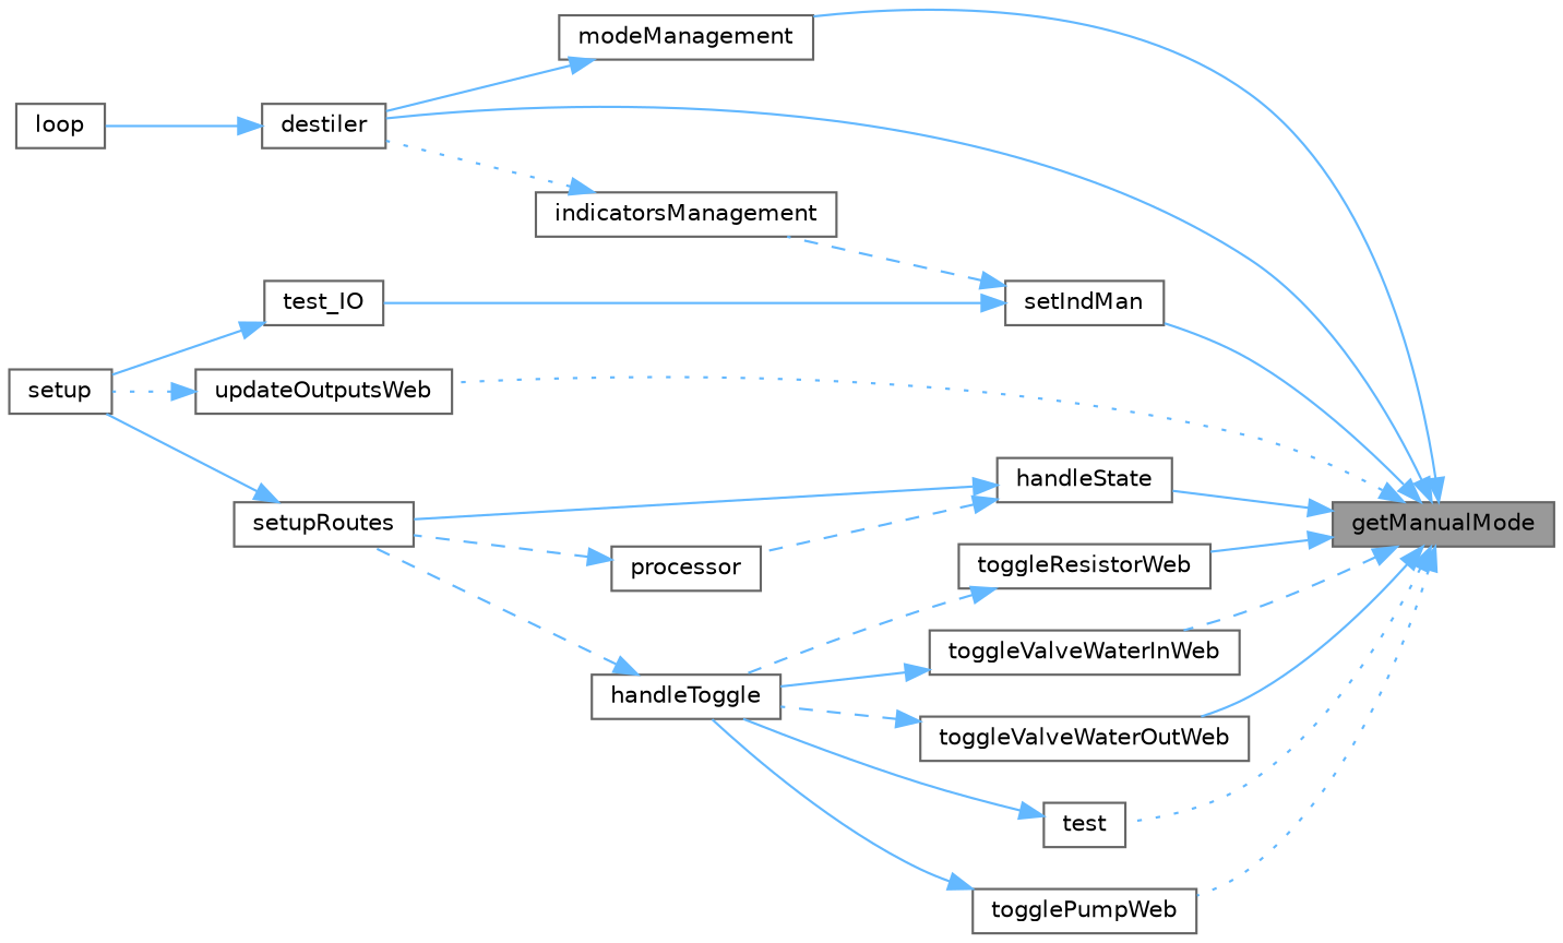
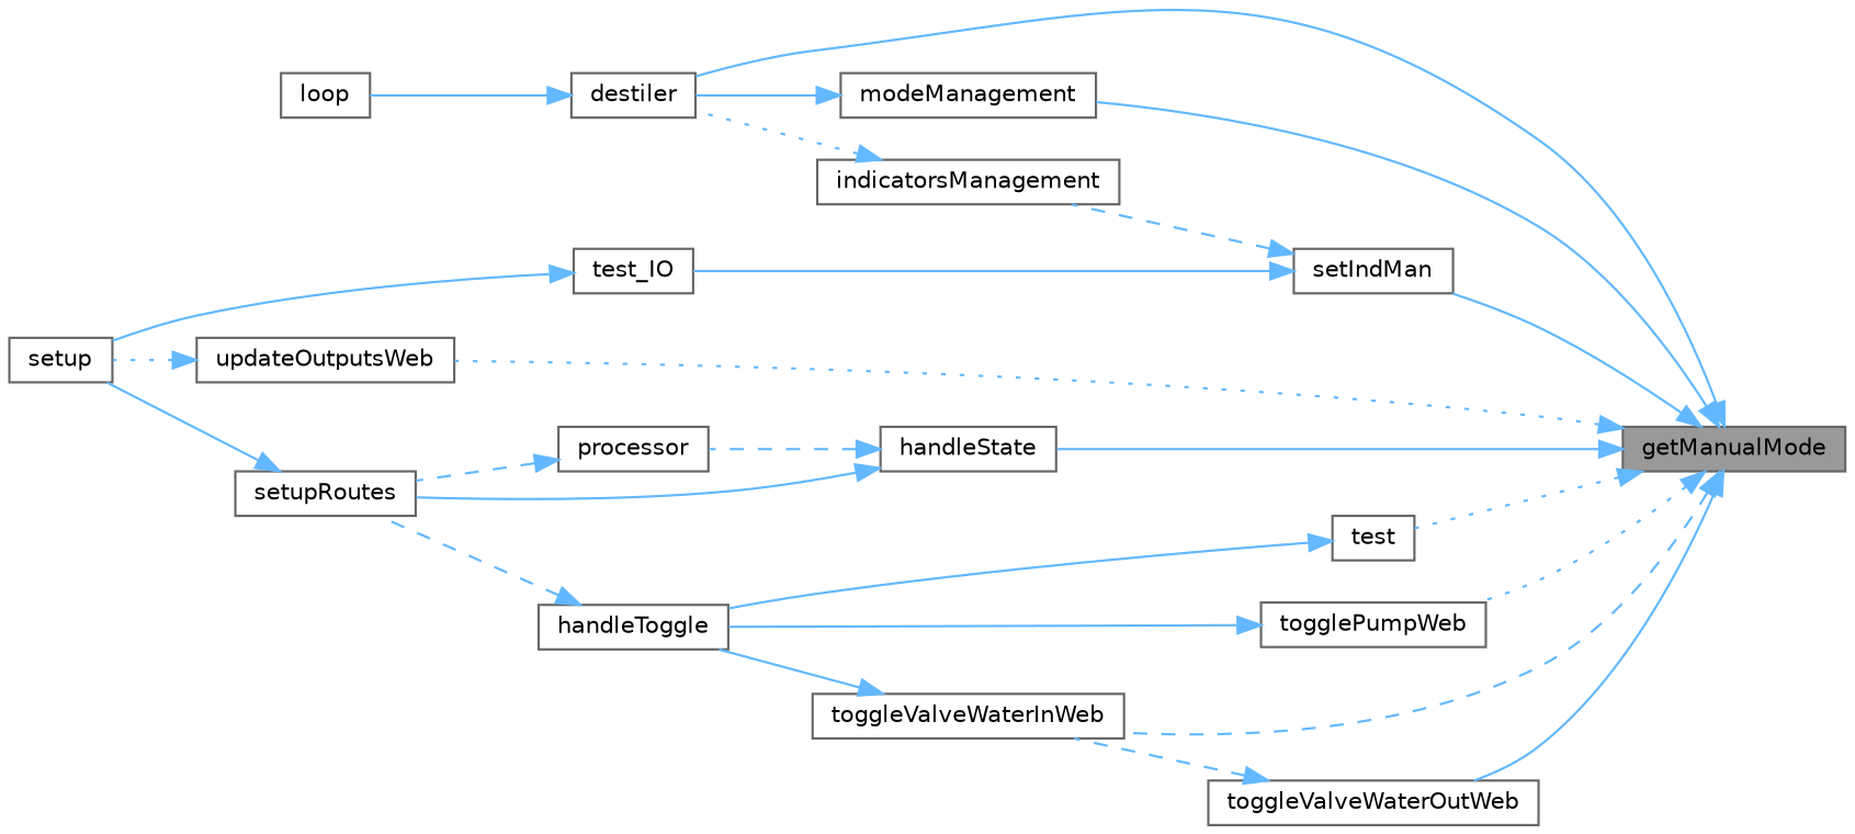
  digraph {
    rankdir=RL
    node [color=grey40 fillcolor=white fontname=Helvetica fontsize=10 shape=box style=filled]
    edge [color=steelblue1 dir=back fontname=Helvetica fontsize=10 labelfontname=Helvetica labelfontsize=10 style=solid]
    n1 [color=gray40 fillcolor=grey60 fontcolor=black height=0.2 label=getManualMode width=0.4]
    n2 [height=0.2 label=destiler width=0.4]
    n3 [height=0.2 label=handleState width=0.4]
    n4 [height=0.2 label=modeManagement width=0.4]
    n5 [height=0.2 label=setIndMan width=0.4]
    n6 [height=0.2 label=test width=0.4]
    n7 [height=0.2 label=togglePumpWeb width=0.4]
-   n8 [height=0.2 label=toggleResistorWeb width=0.4]
    n9 [height=0.2 label=toggleValveWaterInWeb width=0.4]
    n10 [height=0.2 label=toggleValveWaterOutWeb width=0.4]
    n11 [height=0.2 label=updateOutputsWeb width=0.4]
    n12 [height=0.2 label=loop width=0.4]
    n13 [height=0.2 label=processor width=0.4]
    n14 [height=0.2 label=setupRoutes width=0.4]
    n15 [height=0.2 label=indicatorsManagement width=0.4]
    n16 [height=0.2 label=test_IO width=0.4]
    n17 [height=0.2 label=handleToggle width=0.4]
    n18 [height=0.2 label=setup width=0.4]
    n1 -> n2
    n1 -> n3
    n1 -> n4
    n1 -> n5
    n1 -> n6 [style=dotted]
    n1 -> n7 [style=dotted]
-   n1 -> n8
    n1 -> n9 [style=dashed]
    n1 -> n10
    n1 -> n11 [style=dotted]
    n2 -> n12
    n3 -> n13 [style=dashed]
    n3 -> n14
    n4 -> n2
    n5 -> n15 [style=dashed]
    n5 -> n16
    n6 -> n17
    n7 -> n17
-   n8 -> n17 [style=dashed]
    n9 -> n17
-   n10 -> n17 [style=dashed]
+   n10 -> n9 [style=dashed]
    n11 -> n18 [style=dotted]
    n13 -> n14 [style=dashed]
    n14 -> n18
    n15 -> n2 [style=dotted]
    n16 -> n18
    n17 -> n14 [style=dashed]
  }
